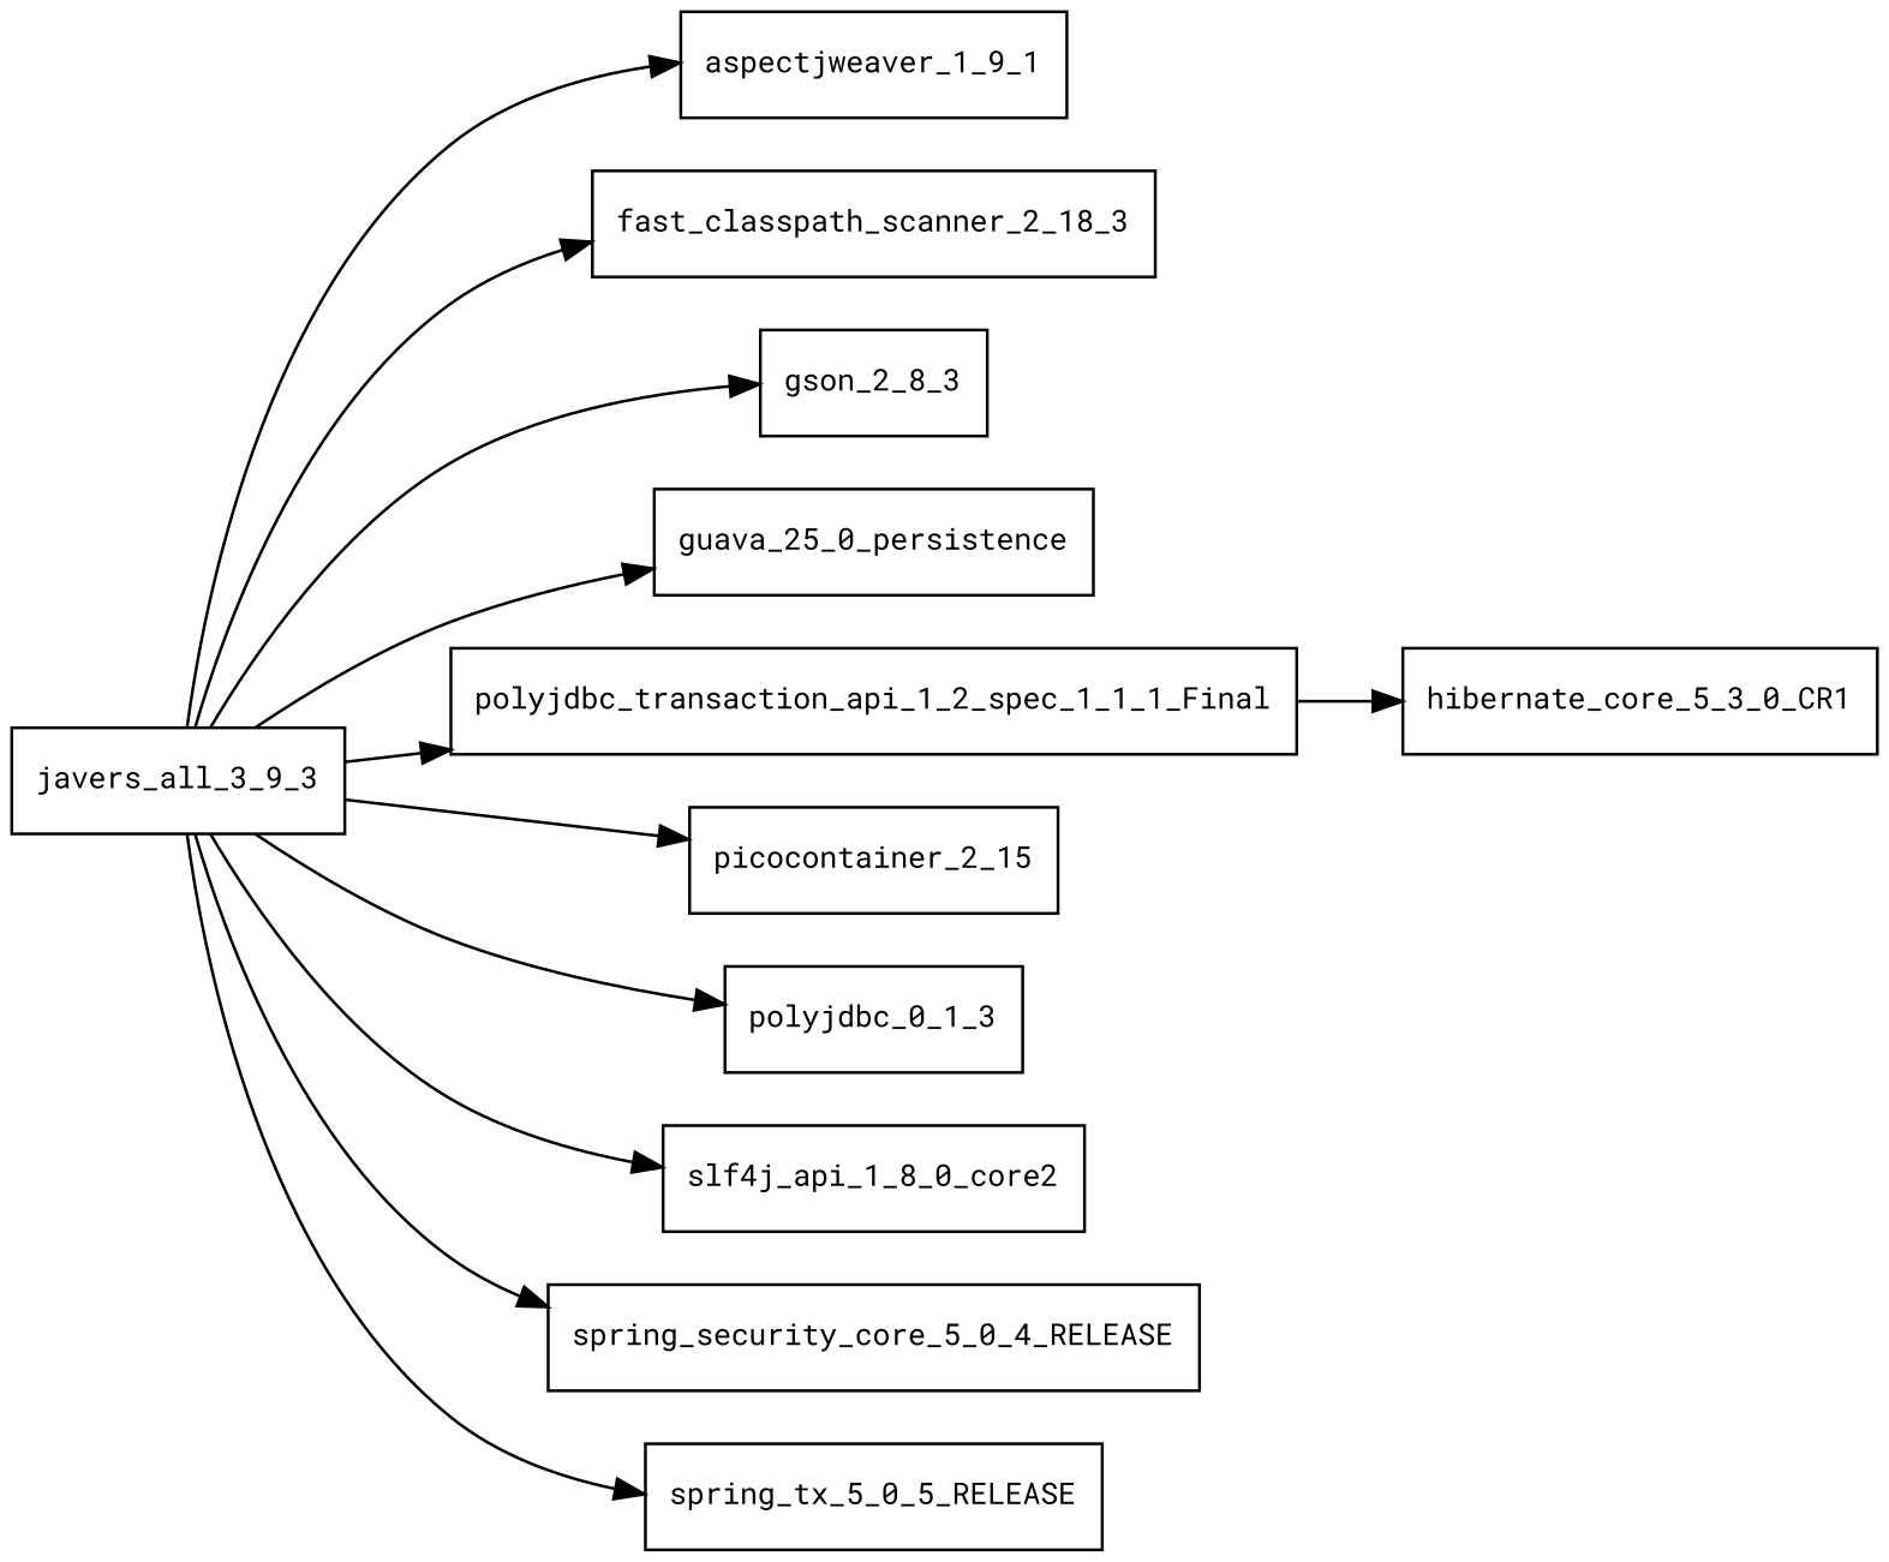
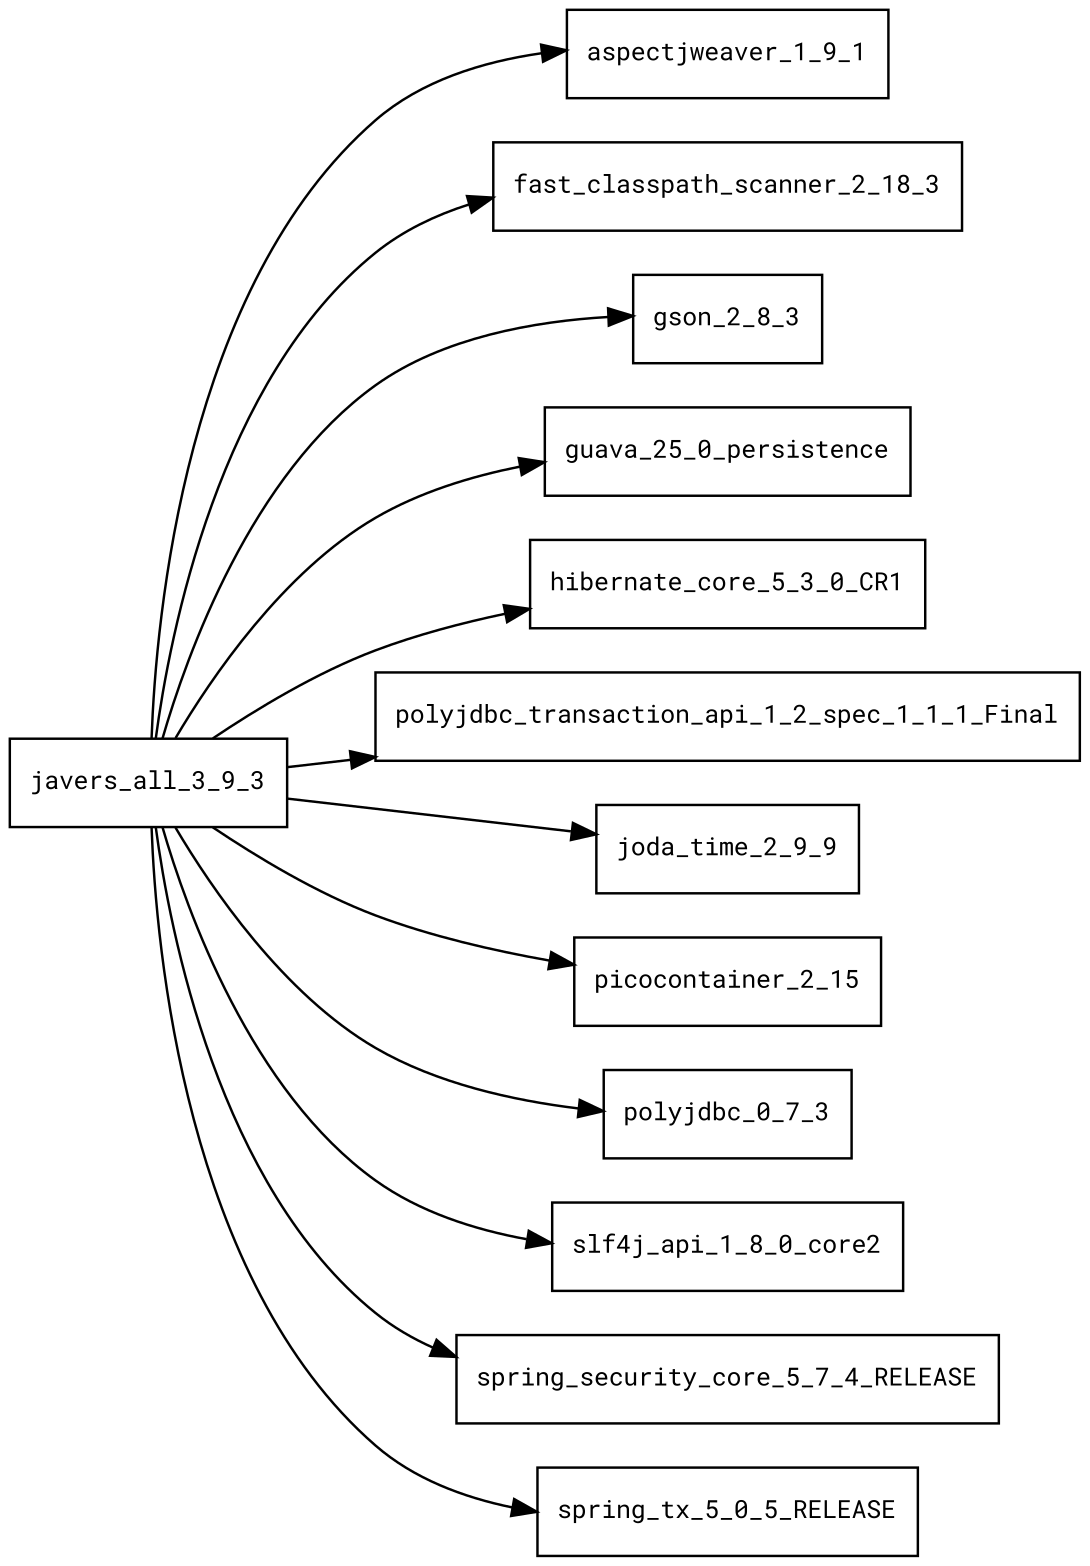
  digraph {
    fontname="Roboto Mono"
    rankdir=LR
    node [fontname="Roboto Mono" fontsize=10.0 shape=box]
    edge [fontname="Roboto Mono"]
    javers_all_3_9_3
    aspectjweaver_1_9_1
    n3 [label=fast_classpath_scanner_2_18_3]
    gson_2_8_3
    n5 [label=guava_25_0_persistence]
    hibernate_core_5_3_0_CR1
    n7 [label=polyjdbc_transaction_api_1_2_spec_1_1_1_Final]
+   joda_time_2_9_9
    picocontainer_2_15
-   polyjdbc_0_7_3 [label=polyjdbc_0_1_3]
+   polyjdbc_0_7_3
    n11 [label=slf4j_api_1_8_0_core2]
-   spring_security_core_5_0_4_RELEASE
+   spring_security_core_5_0_4_RELEASE [label=spring_security_core_5_7_4_RELEASE]
    spring_tx_5_0_5_RELEASE
    javers_all_3_9_3 -> aspectjweaver_1_9_1
    javers_all_3_9_3 -> n3
    javers_all_3_9_3 -> gson_2_8_3
    javers_all_3_9_3 -> n5
-   n7 -> hibernate_core_5_3_0_CR1
+   javers_all_3_9_3 -> hibernate_core_5_3_0_CR1
    javers_all_3_9_3 -> n7
+   javers_all_3_9_3 -> joda_time_2_9_9
    javers_all_3_9_3 -> picocontainer_2_15
    javers_all_3_9_3 -> polyjdbc_0_7_3
    javers_all_3_9_3 -> n11
    javers_all_3_9_3 -> spring_security_core_5_0_4_RELEASE
    javers_all_3_9_3 -> spring_tx_5_0_5_RELEASE
  }
